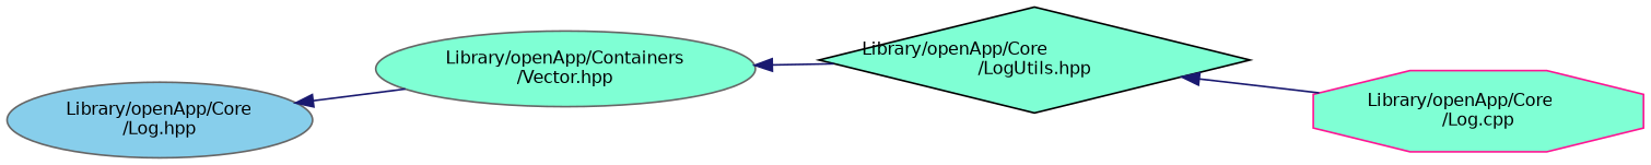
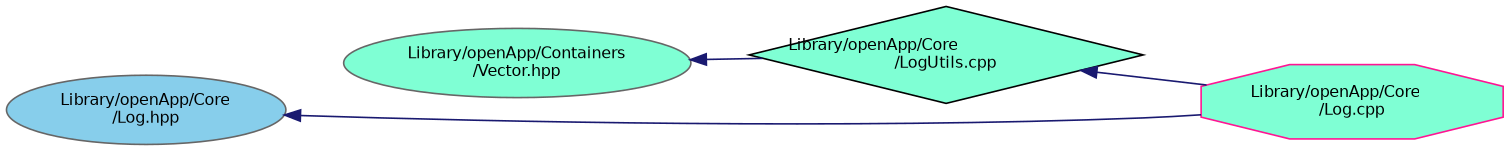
  digraph {
    rankdir=LR
    node [color=gray40 fillcolor=aquamarine fontname=Helvetica fontsize=10 shape=ellipse style=filled]
    edge [color=midnightblue dir=back fontname=Helvetica fontsize=10 labelfontname=Helvetica labelfontsize=10 style=solid]
    n1 [fontcolor=black height=0.2 label="Library/openApp/Containers\l/Vector.hpp" width=0.4]
-   n2 [color=black height=0.2 label="Library/openApp/Core\l/LogUtils.hpp" shape=diamond width=0.4]
+   n2 [color=black height=0.2 label="Library/openApp/Core\l/LogUtils.cpp" shape=diamond width=0.4]
    n3 [color=deeppink height=0.2 label="Library/openApp/Core\l/Log.cpp" shape=octagon width=0.4]
    n4 [fillcolor=skyblue height=0.2 label="Library/openApp/Core\l/Log.hpp" width=0.4]
    n1 -> n2
    n2 -> n3
-   n4 -> n1
+   n4 -> n3
  }
